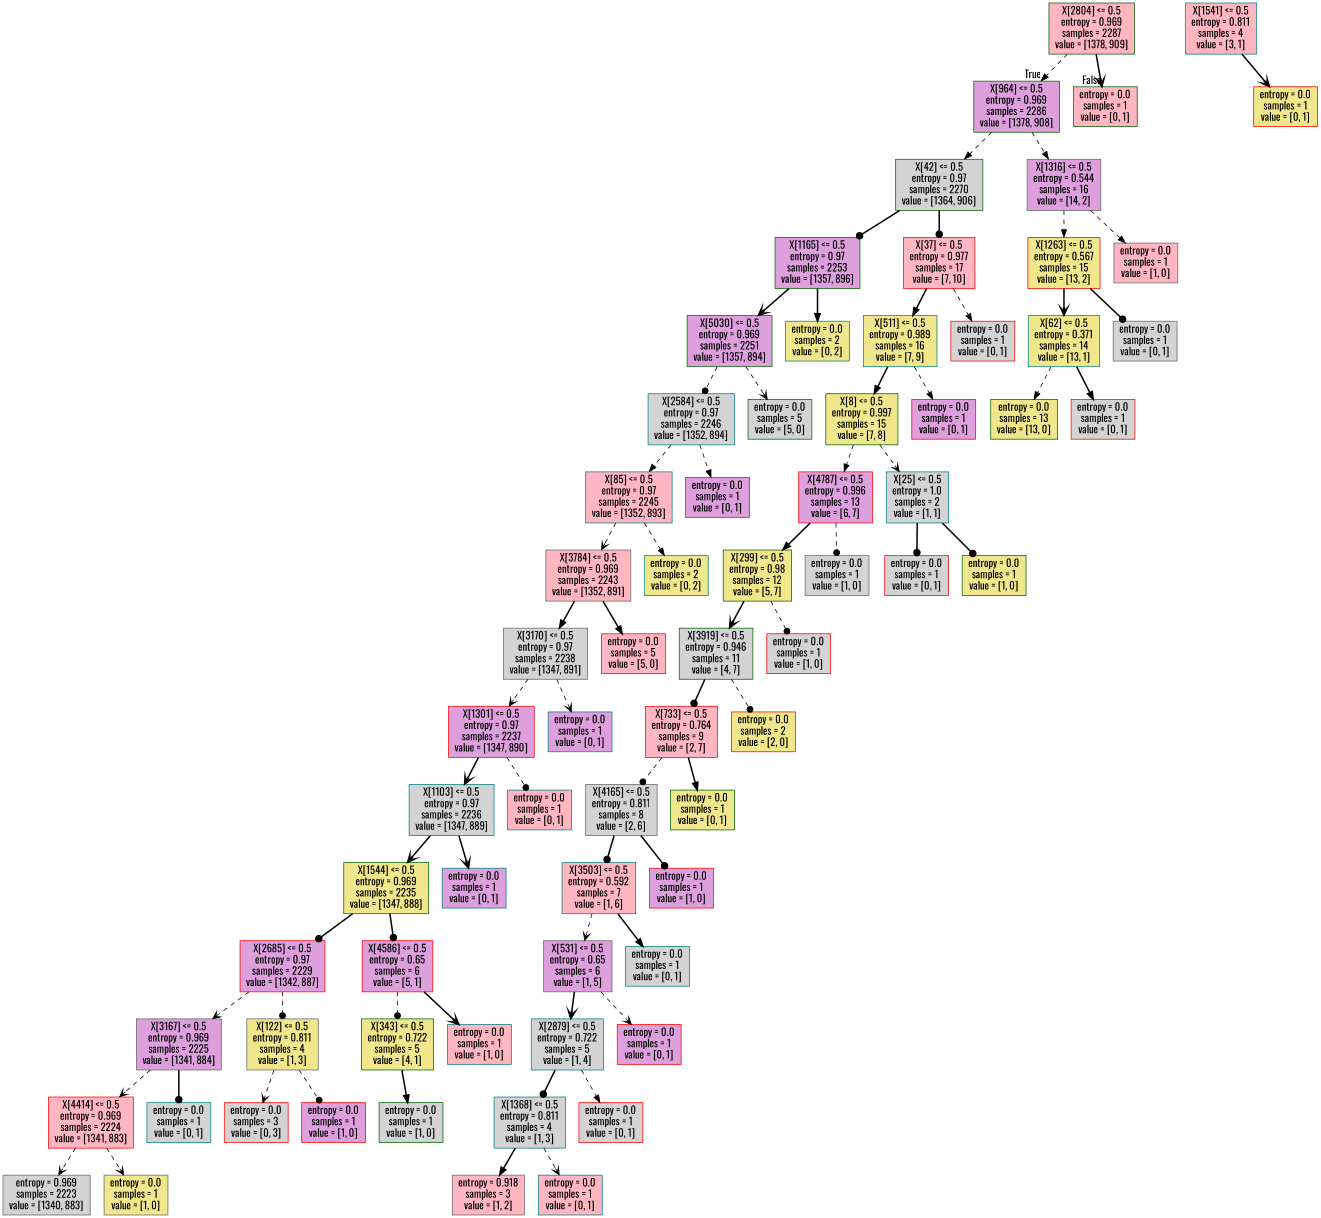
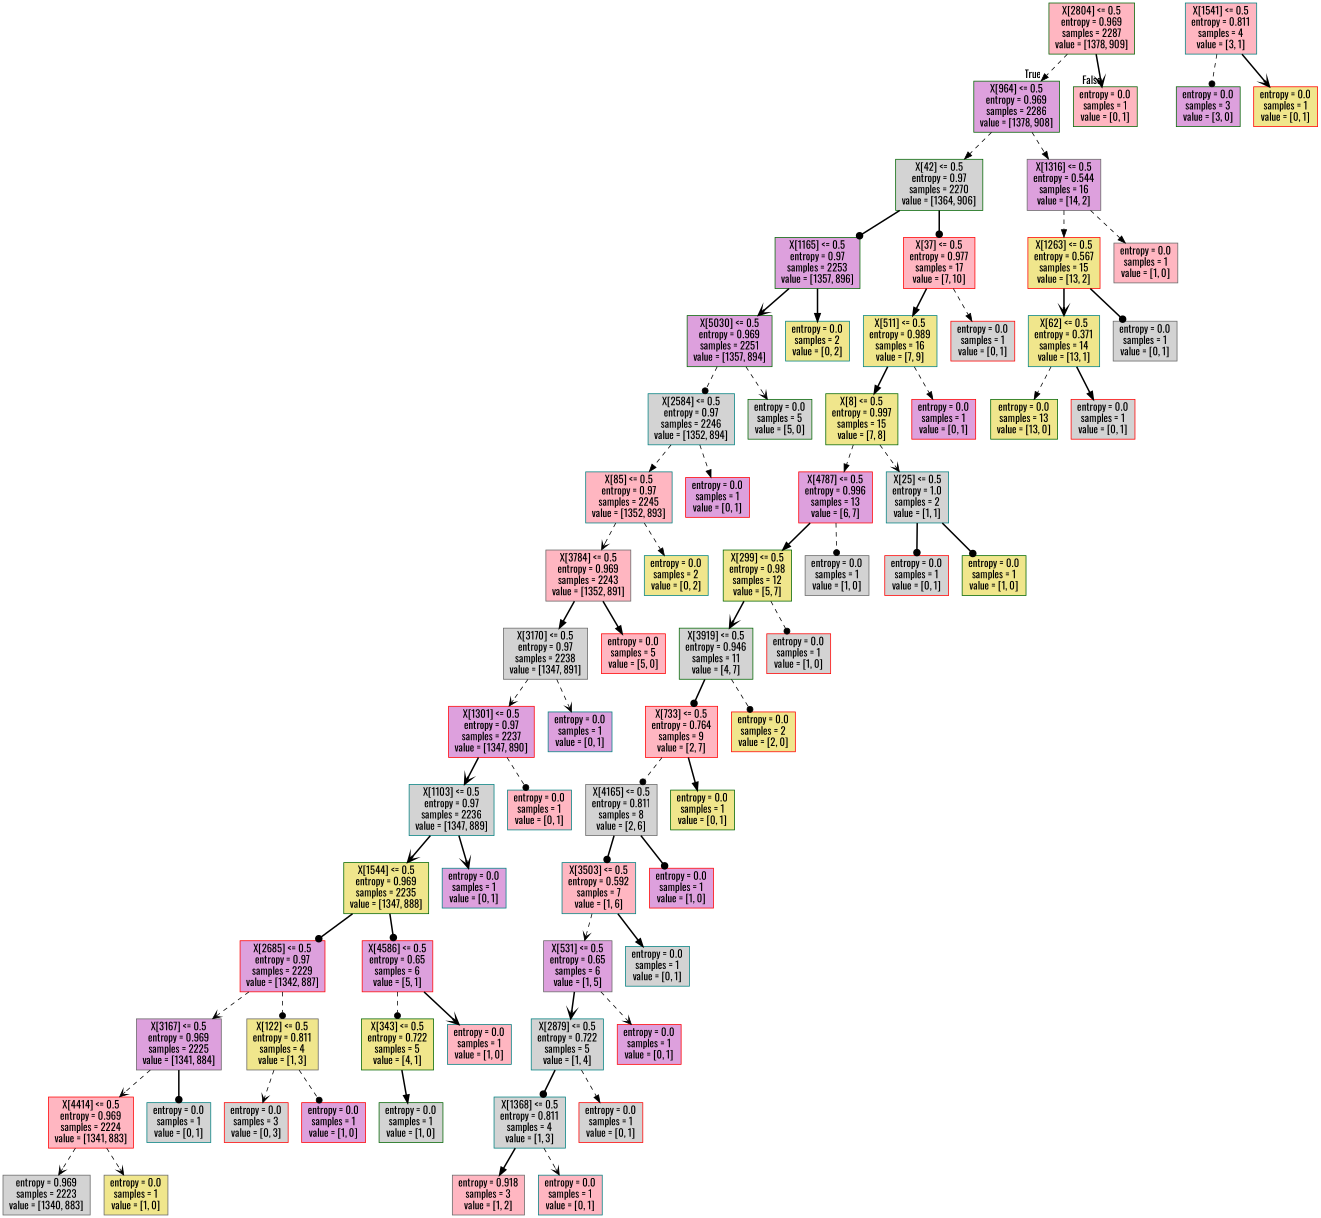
  digraph {
    fontname=Oswald
    node [color=red fillcolor=lightgrey fontname=Oswald shape=box style=filled]
    edge [arrowhead=normal fontname=Oswald style=dashed]
    n1 [color=darkgreen fillcolor=lightpink label="X[2804] <= 0.5\nentropy = 0.969\nsamples = 2287\nvalue = [1378, 909]"]
    n2 [color=darkgreen fillcolor=plum label="X[964] <= 0.5\nentropy = 0.969\nsamples = 2286\nvalue = [1378, 908]"]
    n3 [color=darkgreen fillcolor=lightpink label="entropy = 0.0\nsamples = 1\nvalue = [0, 1]"]
    n4 [color=darkgreen label="X[42] <= 0.5\nentropy = 0.97\nsamples = 2270\nvalue = [1364, 906]"]
    n5 [color=gray40 fillcolor=plum label="X[1316] <= 0.5\nentropy = 0.544\nsamples = 16\nvalue = [14, 2]"]
    n6 [color=darkgreen fillcolor=plum label="X[1165] <= 0.5\nentropy = 0.97\nsamples = 2253\nvalue = [1357, 896]"]
    n7 [fillcolor=lightpink label="X[37] <= 0.5\nentropy = 0.977\nsamples = 17\nvalue = [7, 10]"]
    n8 [fillcolor=khaki label="X[1263] <= 0.5\nentropy = 0.567\nsamples = 15\nvalue = [13, 2]"]
    n9 [color=gray40 fillcolor=lightpink label="entropy = 0.0\nsamples = 1\nvalue = [1, 0]"]
    n10 [color=darkgreen fillcolor=plum label="X[5030] <= 0.5\nentropy = 0.969\nsamples = 2251\nvalue = [1357, 894]"]
    n11 [color=teal fillcolor=khaki label="entropy = 0.0\nsamples = 2\nvalue = [0, 2]"]
    n12 [color=teal fillcolor=khaki label="X[511] <= 0.5\nentropy = 0.989\nsamples = 16\nvalue = [7, 9]"]
    n13 [label="entropy = 0.0\nsamples = 1\nvalue = [0, 1]"]
    n14 [color=teal label="X[2584] <= 0.5\nentropy = 0.97\nsamples = 2246\nvalue = [1352, 894]"]
    n15 [color=darkgreen label="entropy = 0.0\nsamples = 5\nvalue = [5, 0]"]
    n16 [color=teal fillcolor=lightpink label="X[85] <= 0.5\nentropy = 0.97\nsamples = 2245\nvalue = [1352, 893]"]
    n17 [fillcolor=plum label="entropy = 0.0\nsamples = 1\nvalue = [0, 1]"]
    n18 [color=gray40 fillcolor=lightpink label="X[3784] <= 0.5\nentropy = 0.969\nsamples = 2243\nvalue = [1352, 891]"]
    n19 [color=teal fillcolor=khaki label="entropy = 0.0\nsamples = 2\nvalue = [0, 2]"]
    n20 [color=gray40 label="X[3170] <= 0.5\nentropy = 0.97\nsamples = 2238\nvalue = [1347, 891]"]
    n21 [fillcolor=lightpink label="entropy = 0.0\nsamples = 5\nvalue = [5, 0]"]
    n22 [fillcolor=plum label="X[1301] <= 0.5\nentropy = 0.97\nsamples = 2237\nvalue = [1347, 890]"]
    n23 [color=teal fillcolor=plum label="entropy = 0.0\nsamples = 1\nvalue = [0, 1]"]
    n24 [color=teal label="X[1103] <= 0.5\nentropy = 0.97\nsamples = 2236\nvalue = [1347, 889]"]
    n25 [color=teal fillcolor=lightpink label="entropy = 0.0\nsamples = 1\nvalue = [0, 1]"]
    n26 [color=darkgreen fillcolor=khaki label="X[1544] <= 0.5\nentropy = 0.969\nsamples = 2235\nvalue = [1347, 888]"]
    n27 [color=teal fillcolor=plum label="entropy = 0.0\nsamples = 1\nvalue = [0, 1]"]
    n28 [fillcolor=plum label="X[2685] <= 0.5\nentropy = 0.97\nsamples = 2229\nvalue = [1342, 887]"]
    n29 [fillcolor=plum label="X[4586] <= 0.5\nentropy = 0.65\nsamples = 6\nvalue = [5, 1]"]
    n30 [color=gray40 fillcolor=plum label="X[3167] <= 0.5\nentropy = 0.969\nsamples = 2225\nvalue = [1341, 884]"]
    n31 [color=gray40 fillcolor=khaki label="X[122] <= 0.5\nentropy = 0.811\nsamples = 4\nvalue = [1, 3]"]
    n32 [color=darkgreen fillcolor=khaki label="X[343] <= 0.5\nentropy = 0.722\nsamples = 5\nvalue = [4, 1]"]
    n33 [color=teal fillcolor=lightpink label="entropy = 0.0\nsamples = 1\nvalue = [1, 0]"]
    n34 [fillcolor=lightpink label="X[4414] <= 0.5\nentropy = 0.969\nsamples = 2224\nvalue = [1341, 883]"]
    n35 [color=teal label="entropy = 0.0\nsamples = 1\nvalue = [0, 1]"]
    n36 [label="entropy = 0.0\nsamples = 3\nvalue = [0, 3]"]
    n37 [fillcolor=plum label="entropy = 0.0\nsamples = 1\nvalue = [1, 0]"]
    n38 [color=gray40 label="entropy = 0.969\nsamples = 2223\nvalue = [1340, 883]"]
    n39 [color=gray40 fillcolor=khaki label="entropy = 0.0\nsamples = 1\nvalue = [1, 0]"]
    n40 [color=darkgreen label="entropy = 0.0\nsamples = 1\nvalue = [1, 0]"]
    n41 [color=teal fillcolor=lightpink label="X[1541] <= 0.5\nentropy = 0.811\nsamples = 4\nvalue = [3, 1]"]
+   n42 [color=darkgreen fillcolor=plum label="entropy = 0.0\nsamples = 3\nvalue = [3, 0]"]
    n43 [fillcolor=khaki label="entropy = 0.0\nsamples = 1\nvalue = [0, 1]"]
    n44 [color=darkgreen fillcolor=khaki label="X[8] <= 0.5\nentropy = 0.997\nsamples = 15\nvalue = [7, 8]"]
    n45 [fillcolor=plum label="entropy = 0.0\nsamples = 1\nvalue = [0, 1]"]
    n46 [fillcolor=plum label="X[4787] <= 0.5\nentropy = 0.996\nsamples = 13\nvalue = [6, 7]"]
    n47 [color=teal label="X[25] <= 0.5\nentropy = 1.0\nsamples = 2\nvalue = [1, 1]"]
    n48 [color=darkgreen fillcolor=khaki label="X[299] <= 0.5\nentropy = 0.98\nsamples = 12\nvalue = [5, 7]"]
    n49 [color=gray40 label="entropy = 0.0\nsamples = 1\nvalue = [1, 0]"]
    n50 [label="entropy = 0.0\nsamples = 1\nvalue = [0, 1]"]
    n51 [color=darkgreen fillcolor=khaki label="entropy = 0.0\nsamples = 1\nvalue = [1, 0]"]
    n52 [color=darkgreen label="X[3919] <= 0.5\nentropy = 0.946\nsamples = 11\nvalue = [4, 7]"]
    n53 [label="entropy = 0.0\nsamples = 1\nvalue = [1, 0]"]
    n54 [fillcolor=lightpink label="X[733] <= 0.5\nentropy = 0.764\nsamples = 9\nvalue = [2, 7]"]
    n55 [fillcolor=khaki label="entropy = 0.0\nsamples = 2\nvalue = [2, 0]"]
    n56 [color=gray40 label="X[4165] <= 0.5\nentropy = 0.811\nsamples = 8\nvalue = [2, 6]"]
    n57 [color=darkgreen fillcolor=khaki label="entropy = 0.0\nsamples = 1\nvalue = [0, 1]"]
    n58 [color=teal fillcolor=lightpink label="X[3503] <= 0.5\nentropy = 0.592\nsamples = 7\nvalue = [1, 6]"]
    n59 [fillcolor=plum label="entropy = 0.0\nsamples = 1\nvalue = [1, 0]"]
    n60 [color=gray40 fillcolor=plum label="X[531] <= 0.5\nentropy = 0.65\nsamples = 6\nvalue = [1, 5]"]
    n61 [color=teal label="entropy = 0.0\nsamples = 1\nvalue = [0, 1]"]
    n62 [color=teal label="X[2879] <= 0.5\nentropy = 0.722\nsamples = 5\nvalue = [1, 4]"]
    n63 [fillcolor=plum label="entropy = 0.0\nsamples = 1\nvalue = [0, 1]"]
    n64 [color=teal label="X[1368] <= 0.5\nentropy = 0.811\nsamples = 4\nvalue = [1, 3]"]
    n65 [label="entropy = 0.0\nsamples = 1\nvalue = [0, 1]"]
    n66 [color=gray40 fillcolor=lightpink label="entropy = 0.918\nsamples = 3\nvalue = [1, 2]"]
    n67 [color=teal fillcolor=lightpink label="entropy = 0.0\nsamples = 1\nvalue = [0, 1]"]
    n68 [color=teal fillcolor=khaki label="X[62] <= 0.5\nentropy = 0.371\nsamples = 14\nvalue = [13, 1]"]
    n69 [color=gray40 label="entropy = 0.0\nsamples = 1\nvalue = [0, 1]"]
    n70 [color=darkgreen fillcolor=khaki label="entropy = 0.0\nsamples = 13\nvalue = [13, 0]"]
    n71 [label="entropy = 0.0\nsamples = 1\nvalue = [0, 1]"]
    n1 -> n2 [headlabel=True labelangle=45 labeldistance=2.5]
    n1 -> n3 [arrowhead=vee headlabel=False labelangle=-45 labeldistance=2.5 style=bold]
    n2 -> n4
    n2 -> n5
    n4 -> n6 [arrowhead=dot style=bold]
    n4 -> n7 [arrowhead=dot style=bold]
    n5 -> n8
    n5 -> n9
    n6 -> n10 [arrowhead=vee style=bold]
    n6 -> n11 [style=bold]
    n7 -> n12 [style=bold]
    n7 -> n13
    n8 -> n68 [arrowhead=vee style=bold]
    n8 -> n69 [arrowhead=dot style=bold]
    n10 -> n14 [arrowhead=dot]
    n10 -> n15 [arrowhead=vee]
    n12 -> n44 [style=bold]
    n12 -> n45
    n14 -> n16
    n14 -> n17
    n16 -> n18 [arrowhead=vee]
    n16 -> n19
    n18 -> n20 [style=bold]
    n18 -> n21 [style=bold]
    n20 -> n22 [arrowhead=vee]
    n20 -> n23 [arrowhead=vee]
    n22 -> n24 [arrowhead=vee style=bold]
    n22 -> n25 [arrowhead=dot]
    n24 -> n26 [arrowhead=vee style=bold]
    n24 -> n27 [arrowhead=vee style=bold]
    n26 -> n28 [arrowhead=dot style=bold]
    n26 -> n29 [arrowhead=dot style=bold]
    n28 -> n30 [arrowhead=vee]
    n28 -> n31 [arrowhead=dot]
    n29 -> n32 [arrowhead=dot]
    n29 -> n33 [arrowhead=vee style=bold]
    n30 -> n34 [arrowhead=vee]
    n30 -> n35 [arrowhead=dot style=bold]
    n31 -> n36 [arrowhead=vee]
    n31 -> n37 [arrowhead=dot]
    n32 -> n40 [style=bold]
    n34 -> n38 [arrowhead=vee]
    n34 -> n39 [arrowhead=vee]
+   n41 -> n42 [arrowhead=dot]
    n41 -> n43 [arrowhead=vee style=bold]
    n44 -> n46
    n44 -> n47 [arrowhead=vee]
    n46 -> n48 [style=bold]
    n46 -> n49 [arrowhead=dot]
    n47 -> n50 [arrowhead=dot style=bold]
    n47 -> n51 [arrowhead=dot style=bold]
    n48 -> n52 [arrowhead=vee style=bold]
    n48 -> n53 [arrowhead=dot]
    n52 -> n54 [arrowhead=dot style=bold]
    n52 -> n55 [arrowhead=dot]
    n54 -> n56 [arrowhead=dot]
    n54 -> n57 [style=bold]
    n56 -> n58 [arrowhead=dot style=bold]
    n56 -> n59 [arrowhead=dot style=bold]
    n58 -> n60 [arrowhead=vee]
    n58 -> n61 [style=bold]
    n60 -> n62 [arrowhead=vee style=bold]
    n60 -> n63 [arrowhead=vee]
    n62 -> n64 [arrowhead=dot style=bold]
    n62 -> n65
    n64 -> n66 [style=bold]
    n64 -> n67 [arrowhead=vee]
    n68 -> n70
    n68 -> n71 [style=bold]
  }
